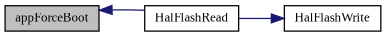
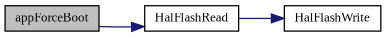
  digraph {
    fontname="Liberation Serif"
    rankdir=LR
    node [color=black fillcolor=white fontname="Liberation Serif" fontsize=10 shape=record style=filled]
    edge [color=midnightblue fontname="Liberation Serif" fontsize=10 labelfontname=Helvetica labelfontsize=10 style=solid]
    n1 [fillcolor=grey75 fontcolor=black height=0.2 label=appForceBoot width=0.4]
    n2 [height=0.2 label=HalFlashRead width=0.4]
    n3 [height=0.2 label=HalFlashWrite width=0.4]
-   n2 -> n1
+   n1 -> n2
    n2 -> n3
  }
